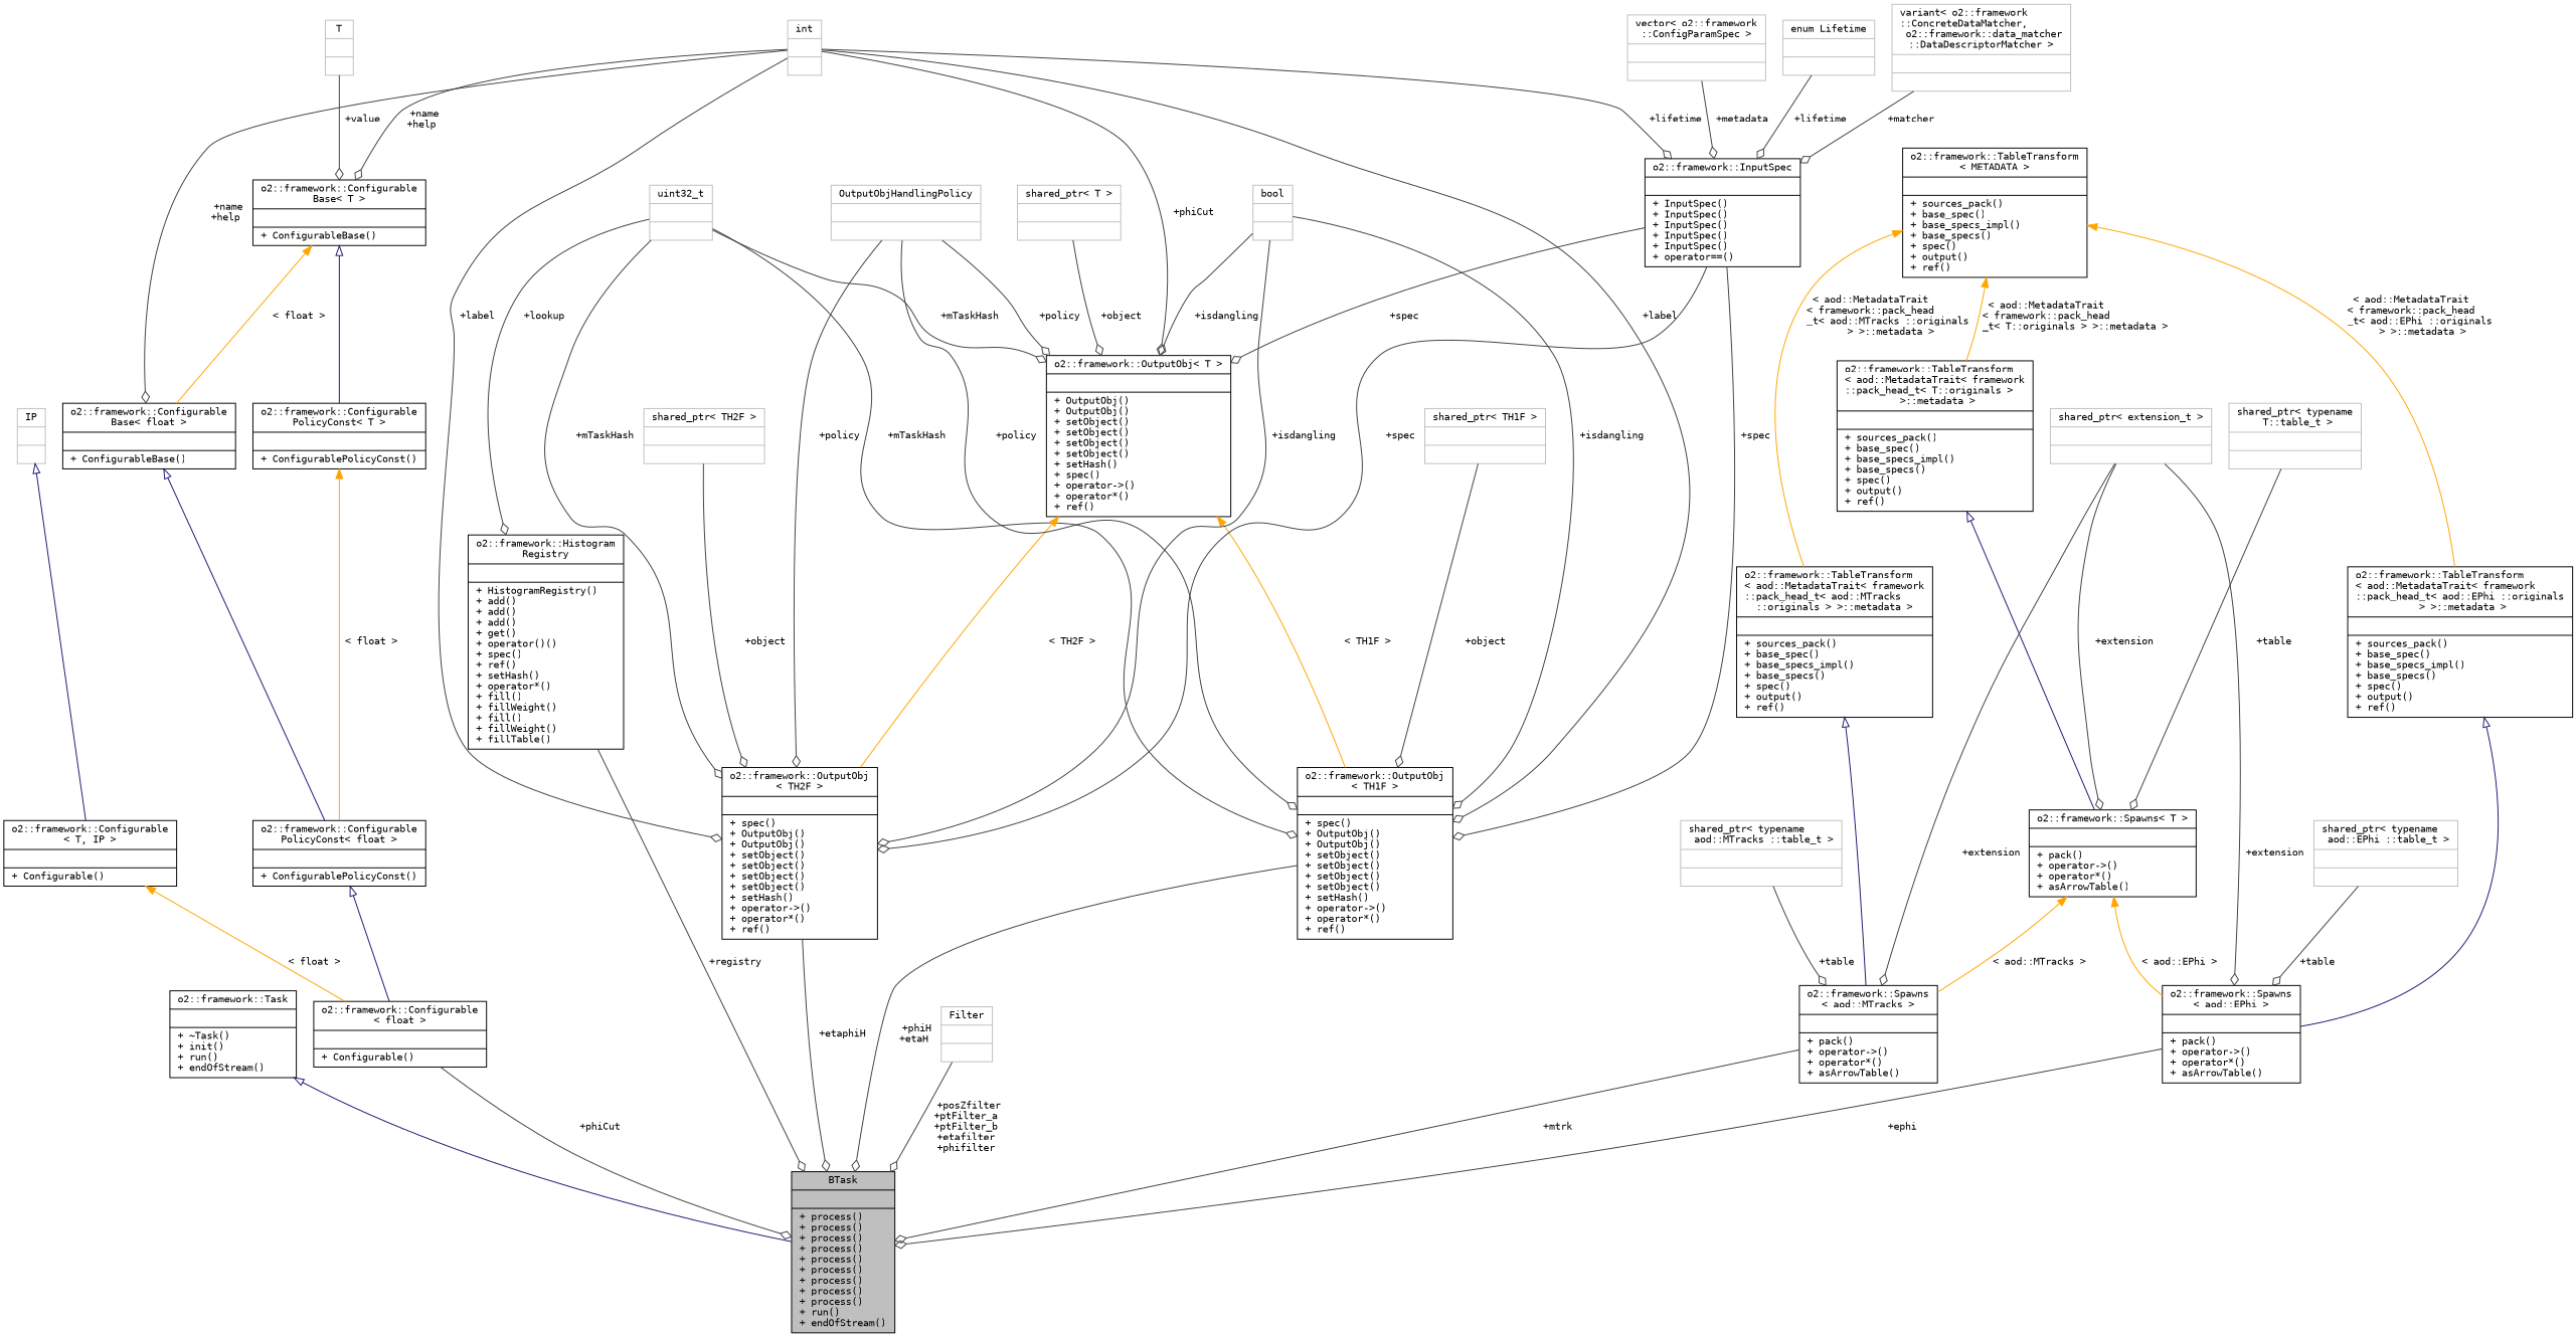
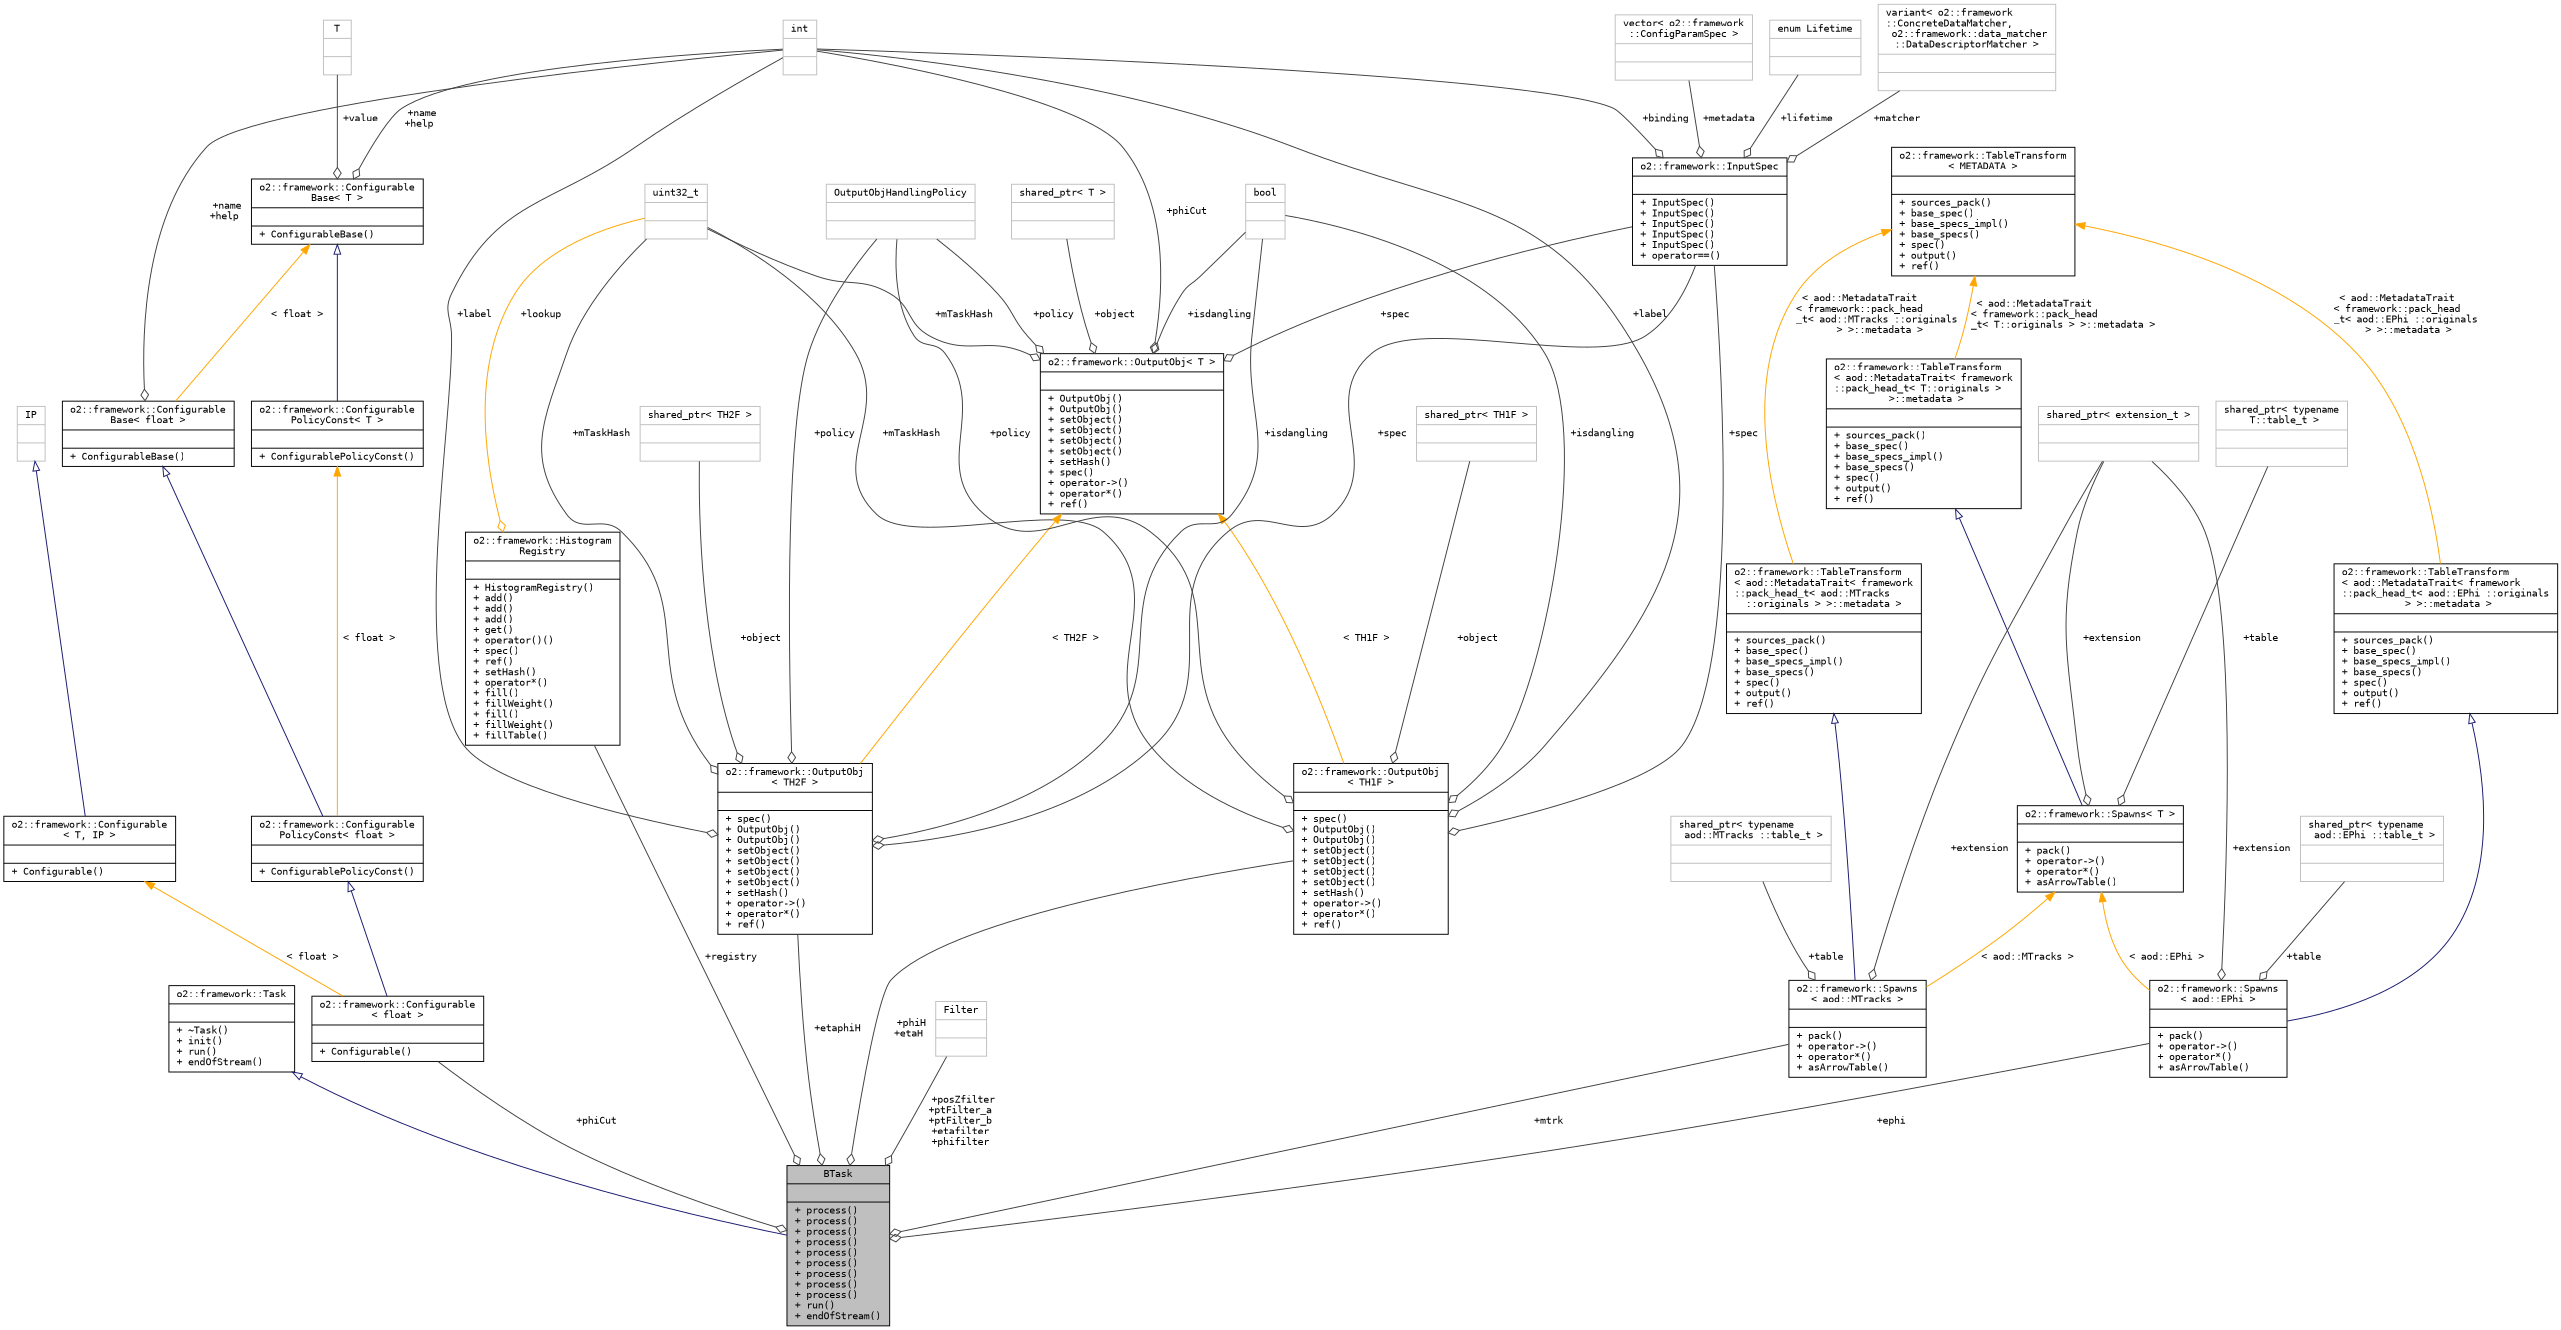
  digraph {
    fontname="DejaVu Sans Mono"
    node [color=black fontname="DejaVu Sans Mono" fontsize=10 shape=record]
    edge [color=grey25 fontname="DejaVu Sans Mono" fontsize=10 labelfontname=Helvetica labelfontsize=10 style=solid arrowhead=odiamond]
    n1 [fillcolor=grey75 fontcolor=black height=0.2 label="{BTask\n||+ process()\l+ process()\l+ process()\l+ process()\l+ process()\l+ process()\l+ process()\l+ process()\l+ process()\l+ run()\l+ endOfStream()\l}" style=filled width=0.4]
    n2 [height=0.2 label="{o2::framework::Task\n||+ ~Task()\l+ init()\l+ run()\l+ endOfStream()\l}" width=0.4]
    n3 [height=0.2 label="{o2::framework::Histogram\lRegistry\n||+ HistogramRegistry()\l+ add()\l+ add()\l+ add()\l+ get()\l+ operator()()\l+ spec()\l+ ref()\l+ setHash()\l+ operator*()\l+ fill()\l+ fillWeight()\l+ fill()\l+ fillWeight()\l+ fillTable()\l}" width=0.4]
    n4 [color=grey75 height=0.2 label="{uint32_t\n||}" width=0.4]
    n5 [height=0.2 label="{o2::framework::OutputObj\l\< TH2F \>\n||+ spec()\l+ OutputObj()\l+ OutputObj()\l+ setObject()\l+ setObject()\l+ setObject()\l+ setObject()\l+ setHash()\l+ operator-\>()\l+ operator*()\l+ ref()\l}" width=0.4]
    n6 [height=0.2 label="{o2::framework::OutputObj\< T \>\n||+ OutputObj()\l+ OutputObj()\l+ setObject()\l+ setObject()\l+ setObject()\l+ setObject()\l+ setHash()\l+ spec()\l+ operator-\>()\l+ operator*()\l+ ref()\l}" width=0.4]
    n7 [height=0.2 label="{o2::framework::OutputObj\l\< TH1F \>\n||+ spec()\l+ OutputObj()\l+ OutputObj()\l+ setObject()\l+ setObject()\l+ setObject()\l+ setObject()\l+ setHash()\l+ operator-\>()\l+ operator*()\l+ ref()\l}" width=0.4]
    n8 [color=grey75 height=0.2 label="{Filter\n||}" width=0.4]
    n9 [height=0.2 label="{o2::framework::Configurable\lBase\< float \>\n||+ ConfigurableBase()\l}" width=0.4]
    n10 [height=0.2 label="{o2::framework::Configurable\lPolicyConst\< float \>\n||+ ConfigurablePolicyConst()\l}" width=0.4]
    n11 [height=0.2 label="{o2::framework::Configurable\l\< float \>\n||+ Configurable()\l}" width=0.4]
    n12 [color=grey75 height=0.2 label="{int\n||}" width=0.4]
    n13 [height=0.2 label="{o2::framework::Configurable\lBase\< T \>\n||+ ConfigurableBase()\l}" width=0.4]
    n14 [height=0.2 label="{o2::framework::InputSpec\n||+ InputSpec()\l+ InputSpec()\l+ InputSpec()\l+ InputSpec()\l+ InputSpec()\l+ operator==()\l}" width=0.4]
    n15 [height=0.2 label="{o2::framework::Configurable\lPolicyConst\< T \>\n||+ ConfigurablePolicyConst()\l}" width=0.4]
    n16 [color=grey75 height=0.2 label="{T\n||}" width=0.4]
    n17 [height=0.2 label="{o2::framework::Configurable\l\< T, IP \>\n||+ Configurable()\l}" width=0.4]
    n18 [color=grey75 height=0.2 label="{IP\n||}" width=0.4]
    n19 [height=0.2 label="{o2::framework::Spawns\l\< aod::MTracks \>\n||+ pack()\l+ operator-\>()\l+ operator*()\l+ asArrowTable()\l}" width=0.4]
    n20 [height=0.2 label="{o2::framework::TableTransform\l\< aod::MetadataTrait\< framework\l::pack_head_t\< aod::MTracks \l::originals \> \>::metadata \>\n||+ sources_pack()\l+ base_spec()\l+ base_specs_impl()\l+ base_specs()\l+ spec()\l+ output()\l+ ref()\l}" width=0.4]
    n21 [height=0.2 label="{o2::framework::TableTransform\l\< METADATA \>\n||+ sources_pack()\l+ base_spec()\l+ base_specs_impl()\l+ base_specs()\l+ spec()\l+ output()\l+ ref()\l}" width=0.4]
    n22 [height=0.2 label="{o2::framework::TableTransform\l\< aod::MetadataTrait\< framework\l::pack_head_t\< T::originals \>\l \>::metadata \>\n||+ sources_pack()\l+ base_spec()\l+ base_specs_impl()\l+ base_specs()\l+ spec()\l+ output()\l+ ref()\l}" width=0.4]
    n23 [height=0.2 label="{o2::framework::TableTransform\l\< aod::MetadataTrait\< framework\l::pack_head_t\< aod::EPhi ::originals\l \> \>::metadata \>\n||+ sources_pack()\l+ base_spec()\l+ base_specs_impl()\l+ base_specs()\l+ spec()\l+ output()\l+ ref()\l}" width=0.4]
    n24 [height=0.2 label="{o2::framework::Spawns\< T \>\n||+ pack()\l+ operator-\>()\l+ operator*()\l+ asArrowTable()\l}" width=0.4]
    n25 [height=0.2 label="{o2::framework::Spawns\l\< aod::EPhi \>\n||+ pack()\l+ operator-\>()\l+ operator*()\l+ asArrowTable()\l}" width=0.4]
    n26 [color=grey75 height=0.2 label="{shared_ptr\< typename\l aod::MTracks ::table_t \>\n||}" width=0.4]
    n27 [color=grey75 height=0.2 label="{shared_ptr\< extension_t \>\n||}" width=0.4]
    n28 [color=grey75 height=0.2 label="{shared_ptr\< typename\l T::table_t \>\n||}" width=0.4]
    n29 [color=grey75 height=0.2 label="{OutputObjHandlingPolicy\n||}" width=0.4]
    n30 [color=grey75 height=0.2 label="{bool\n||}" width=0.4]
    n31 [color=grey75 height=0.2 label="{vector\< o2::framework\l::ConfigParamSpec \>\n||}" width=0.4]
    n32 [color=grey75 height=0.2 label="{enum Lifetime\n||}" width=0.4]
    n33 [color=grey75 height=0.2 label="{variant\< o2::framework\l::ConcreteDataMatcher,\l o2::framework::data_matcher\l::DataDescriptorMatcher \>\n||}" width=0.4]
    n34 [color=grey75 height=0.2 label="{shared_ptr\< TH2F \>\n||}" width=0.4]
    n35 [color=grey75 height=0.2 label="{shared_ptr\< T \>\n||}" width=0.4]
    n36 [color=grey75 height=0.2 label="{shared_ptr\< typename\l aod::EPhi ::table_t \>\n||}" width=0.4]
    n37 [color=grey75 height=0.2 label="{shared_ptr\< TH1F \>\n||}" width=0.4]
    n2 -> n1 [arrowtail=onormal color=midnightblue dir=back arrowhead=""]
    n3 -> n1 [label=" +registry"]
-   n4 -> n3 [label=" +lookup"]
+   n4 -> n3 [color=orange label=" +lookup"]
    n4 -> n5 [label=" +mTaskHash"]
    n4 -> n6 [label=" +mTaskHash"]
    n4 -> n7 [label=" +mTaskHash"]
    n5 -> n1 [label=" +etaphiH"]
    n6 -> n5 [color=orange dir=back label=" \< TH2F \>" arrowhead=""]
    n6 -> n7 [color=orange dir=back label=" \< TH1F \>" arrowhead=""]
    n7 -> n1 [label=" +phiH\n+etaH"]
    n8 -> n1 [label=" +posZfilter\n+ptFilter_a\n+ptFilter_b\n+etafilter\n+phifilter"]
    n9 -> n10 [arrowtail=onormal color=midnightblue dir=back arrowhead=""]
    n10 -> n11 [arrowtail=onormal color=midnightblue dir=back arrowhead=""]
    n11 -> n1 [label=" +phiCut"]
    n12 -> n5 [label=" +label"]
    n12 -> n6 [label=" +phiCut"]
    n12 -> n7 [label=" +label"]
    n12 -> n9 [label=" +name\n+help"]
    n12 -> n13 [label=" +name\n+help"]
-   n12 -> n14 [label=" +lifetime"]
+   n12 -> n14 [label=" +binding"]
    n13 -> n9 [color=orange dir=back label=" \< float \>" arrowhead=""]
    n13 -> n15 [arrowtail=onormal color=midnightblue dir=back arrowhead=""]
    n14 -> n5 [label=" +spec"]
    n14 -> n6 [label=" +spec"]
    n14 -> n7 [label=" +spec"]
    n15 -> n10 [color=orange dir=back label=" \< float \>" arrowhead=""]
    n16 -> n13 [label=" +value"]
    n17 -> n11 [color=orange dir=back label=" \< float \>" arrowhead=""]
    n18 -> n17 [arrowtail=onormal color=midnightblue dir=back arrowhead=""]
    n19 -> n1 [label=" +mtrk"]
    n20 -> n19 [arrowtail=onormal color=midnightblue dir=back arrowhead=""]
    n21 -> n20 [color=orange dir=back label=" \< aod::MetadataTrait\l\< framework::pack_head\l_t\< aod::MTracks ::originals\l \> \>::metadata \>" arrowhead=""]
    n21 -> n22 [color=orange dir=back label=" \< aod::MetadataTrait\l\< framework::pack_head\l_t\< T::originals \> \>::metadata \>" arrowhead=""]
    n21 -> n23 [color=orange dir=back label=" \< aod::MetadataTrait\l\< framework::pack_head\l_t\< aod::EPhi ::originals\l \> \>::metadata \>" arrowhead=""]
    n22 -> n24 [arrowtail=onormal color=midnightblue dir=back arrowhead=""]
    n23 -> n25 [arrowtail=onormal color=midnightblue dir=back arrowhead=""]
    n24 -> n19 [color=orange dir=back label=" \< aod::MTracks \>" arrowhead=""]
    n24 -> n25 [color=orange dir=back label=" \< aod::EPhi \>" arrowhead=""]
    n25 -> n1 [label=" +ephi"]
    n26 -> n19 [label=" +table"]
    n27 -> n19 [label=" +extension"]
    n27 -> n24 [label=" +extension"]
    n27 -> n25 [label=" +extension"]
    n28 -> n24 [label=" +table"]
    n29 -> n5 [label=" +policy"]
    n29 -> n6 [label=" +policy"]
    n29 -> n7 [label=" +policy"]
    n30 -> n5 [label=" +isdangling"]
    n30 -> n6 [label=" +isdangling"]
    n30 -> n7 [label=" +isdangling"]
    n31 -> n14 [label=" +metadata"]
    n32 -> n14 [label=" +lifetime"]
    n33 -> n14 [label=" +matcher"]
    n34 -> n5 [label=" +object"]
    n35 -> n6 [label=" +object"]
    n36 -> n25 [label=" +table"]
    n37 -> n7 [label=" +object"]
  }
